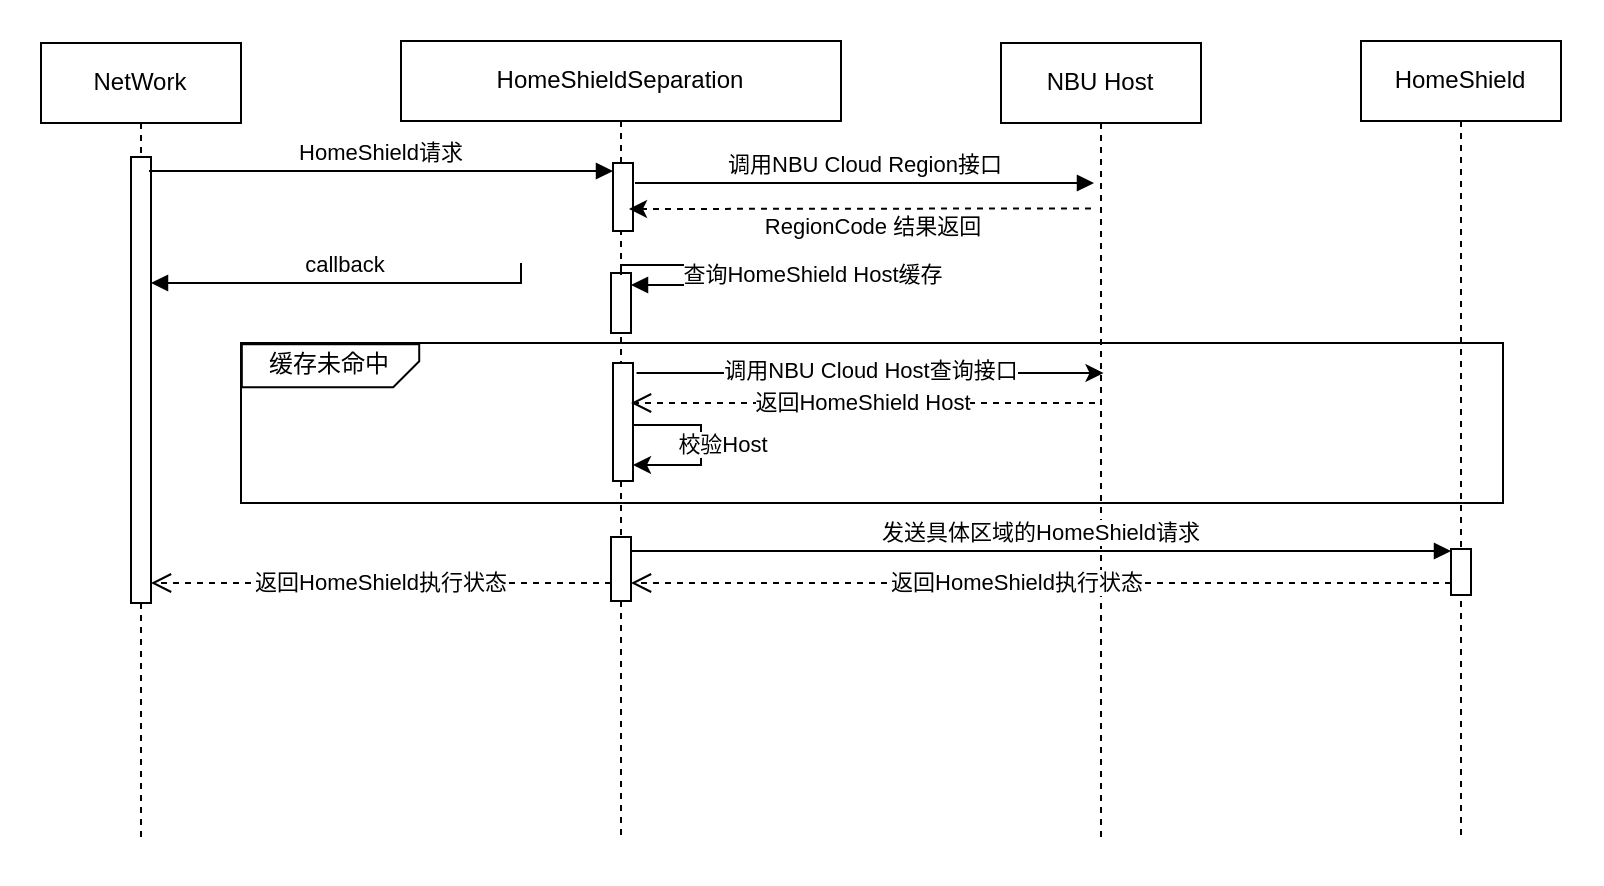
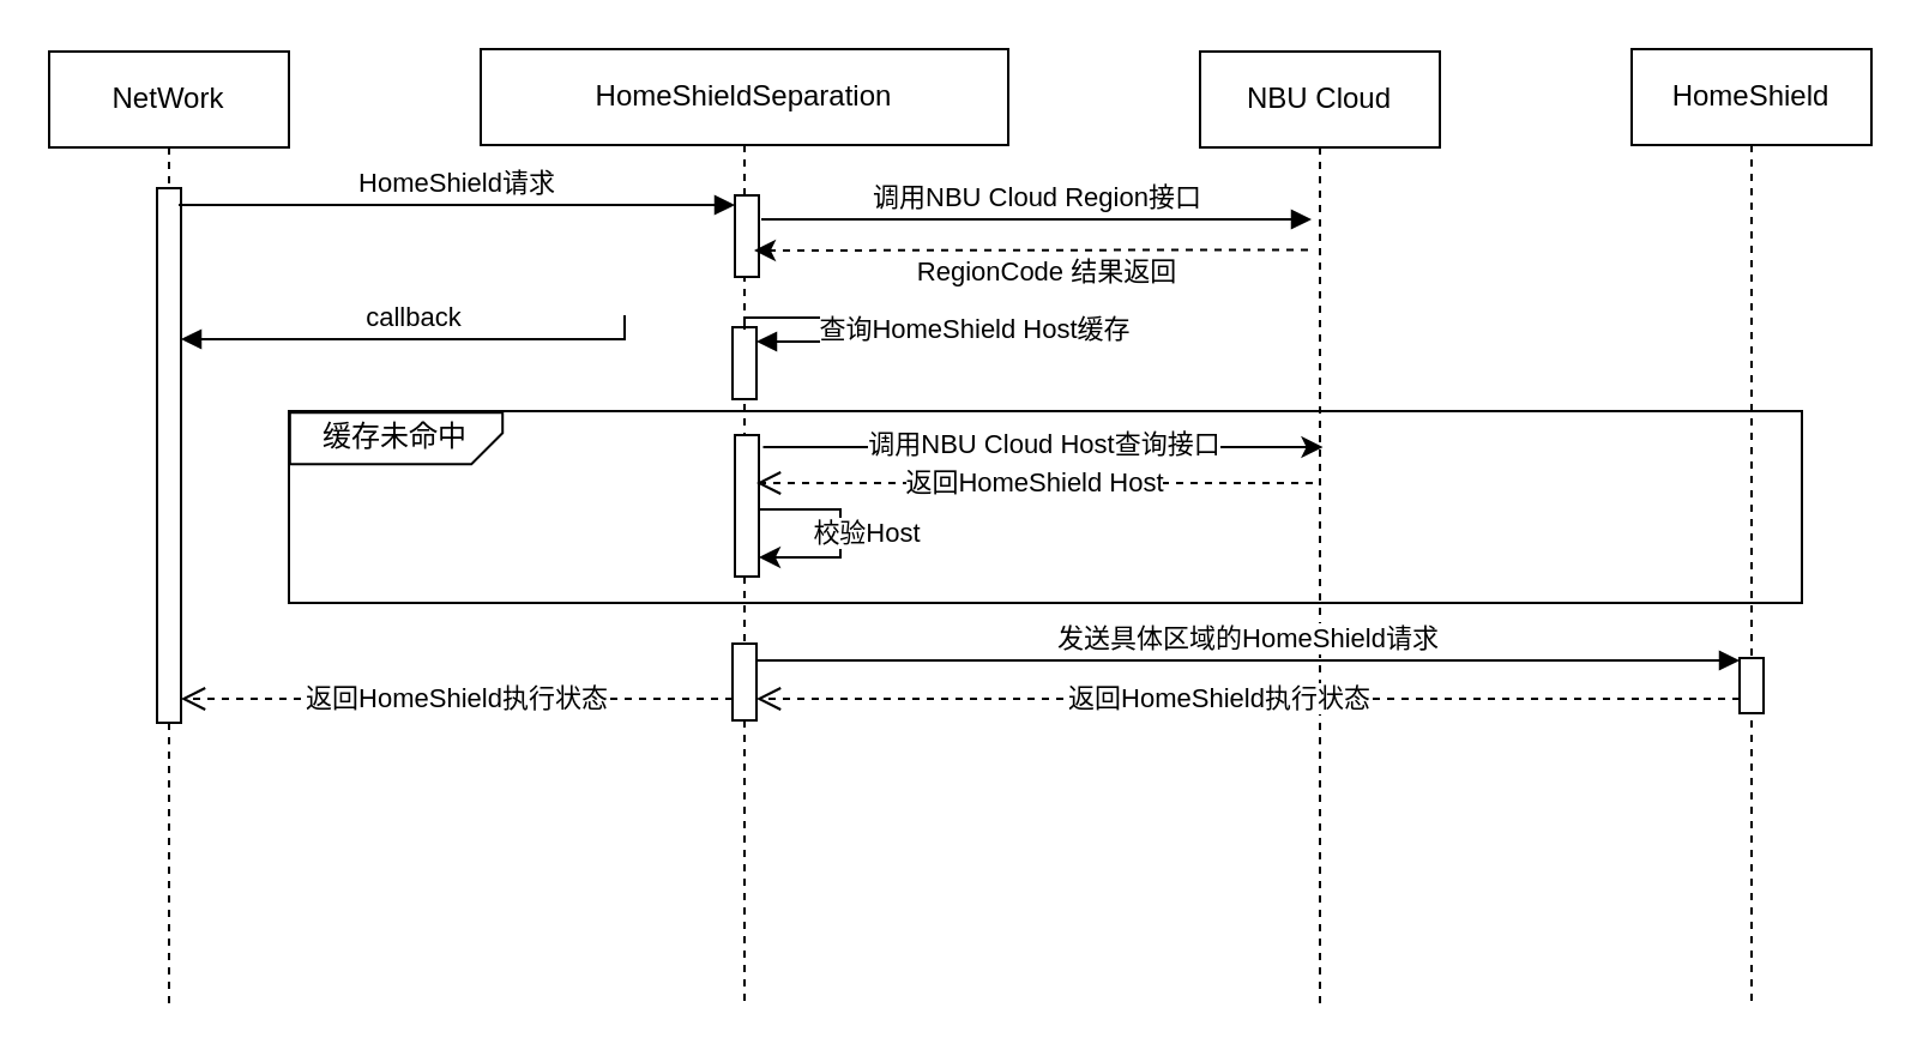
  <mxCell id="0" />
  <mxCell id="1" parent="0" />
  <mxCell id="2" value="" style="rounded=0;whiteSpace=wrap;html=1;fillColor=none;" parent="1" vertex="1"><mxGeometry x="120" y="171" width="631" height="80" as="geometry" /></mxCell>
  <mxCell id="3" value="NetWork" style="shape=umlLifeline;perimeter=lifelinePerimeter;whiteSpace=wrap;html=1;container=0;dropTarget=0;collapsible=0;recursiveResize=0;outlineConnect=0;portConstraint=eastwest;newEdgeStyle={&quot;edgeStyle&quot;:&quot;elbowEdgeStyle&quot;,&quot;elbow&quot;:&quot;vertical&quot;,&quot;curved&quot;:0,&quot;rounded&quot;:0};" parent="1" vertex="1"><mxGeometry x="20" y="21" width="100" height="400" as="geometry" /></mxCell>
  <mxCell id="4" value="" style="html=1;points=[];perimeter=orthogonalPerimeter;outlineConnect=0;targetShapes=umlLifeline;portConstraint=eastwest;newEdgeStyle={&quot;edgeStyle&quot;:&quot;elbowEdgeStyle&quot;,&quot;elbow&quot;:&quot;vertical&quot;,&quot;curved&quot;:0,&quot;rounded&quot;:0};" parent="3" vertex="1"><mxGeometry x="45" y="57" width="10" height="223" as="geometry" /></mxCell>
  <mxCell id="5" value="HomeShieldSeparation" style="shape=umlLifeline;perimeter=lifelinePerimeter;whiteSpace=wrap;html=1;container=0;dropTarget=0;collapsible=0;recursiveResize=0;outlineConnect=0;portConstraint=eastwest;newEdgeStyle={&quot;edgeStyle&quot;:&quot;elbowEdgeStyle&quot;,&quot;elbow&quot;:&quot;vertical&quot;,&quot;curved&quot;:0,&quot;rounded&quot;:0};" parent="1" vertex="1"><mxGeometry x="200" y="20" width="220" height="400" as="geometry" /></mxCell>
  <mxCell id="6" value="" style="html=1;points=[];perimeter=orthogonalPerimeter;outlineConnect=0;targetShapes=umlLifeline;portConstraint=eastwest;newEdgeStyle={&quot;edgeStyle&quot;:&quot;elbowEdgeStyle&quot;,&quot;elbow&quot;:&quot;vertical&quot;,&quot;curved&quot;:0,&quot;rounded&quot;:0};" vertex="1" parent="5"><mxGeometry x="105" y="116" width="10" height="30" as="geometry" /></mxCell>
  <mxCell id="7" value="" style="html=1;points=[];perimeter=orthogonalPerimeter;outlineConnect=0;targetShapes=umlLifeline;portConstraint=eastwest;newEdgeStyle={&quot;edgeStyle&quot;:&quot;elbowEdgeStyle&quot;,&quot;elbow&quot;:&quot;vertical&quot;,&quot;curved&quot;:0,&quot;rounded&quot;:0};" vertex="1" parent="5"><mxGeometry x="106" y="161" width="10" height="59" as="geometry" /></mxCell>
  <mxCell id="8" value="" style="html=1;points=[];perimeter=orthogonalPerimeter;outlineConnect=0;targetShapes=umlLifeline;portConstraint=eastwest;newEdgeStyle={&quot;edgeStyle&quot;:&quot;elbowEdgeStyle&quot;,&quot;elbow&quot;:&quot;vertical&quot;,&quot;curved&quot;:0,&quot;rounded&quot;:0};" vertex="1" parent="5"><mxGeometry x="106" y="61" width="10" height="34" as="geometry" /></mxCell>
  <mxCell id="9" value="" style="html=1;verticalAlign=bottom;endArrow=block;edgeStyle=orthogonalEdgeStyle;elbow=vertical;rounded=0;" edge="1" parent="5"><mxGeometry x="0.529" y="20" relative="1" as="geometry"><mxPoint x="110.0" y="117" as="sourcePoint" /><Array as="points"><mxPoint x="110" y="112" /><mxPoint x="145" y="112" /><mxPoint x="145" y="122" /></Array><mxPoint x="115" y="122" as="targetPoint" /><mxPoint as="offset" /></mxGeometry></mxCell>
  <mxCell id="10" value="查询HomeShield Host缓存" style="edgeLabel;html=1;align=center;verticalAlign=middle;resizable=0;points=[];" vertex="1" connectable="0" parent="9"><mxGeometry x="-0.149" y="-2" relative="1" as="geometry"><mxPoint x="66" y="2" as="offset" /></mxGeometry></mxCell>
  <mxCell id="11" value="" style="endArrow=classic;html=1;rounded=0;edgeStyle=orthogonalEdgeStyle;" edge="1" parent="5"><mxGeometry width="50" height="50" relative="1" as="geometry"><mxPoint x="116" y="192" as="sourcePoint" /><mxPoint x="116" y="212" as="targetPoint" /><Array as="points"><mxPoint x="150" y="192" /><mxPoint x="150" y="212" /></Array></mxGeometry></mxCell>
  <mxCell id="12" value="" style="html=1;points=[];perimeter=orthogonalPerimeter;outlineConnect=0;targetShapes=umlLifeline;portConstraint=eastwest;newEdgeStyle={&quot;edgeStyle&quot;:&quot;elbowEdgeStyle&quot;,&quot;elbow&quot;:&quot;vertical&quot;,&quot;curved&quot;:0,&quot;rounded&quot;:0};" vertex="1" parent="5"><mxGeometry x="105" y="248" width="10" height="32" as="geometry" /></mxCell>
  <mxCell id="13" value="" style="html=1;verticalAlign=bottom;endArrow=open;dashed=1;endSize=8;edgeStyle=elbowEdgeStyle;elbow=vertical;curved=0;rounded=0;" parent="1" edge="1"><mxGeometry x="-0.509" y="129" relative="1" as="geometry"><mxPoint x="315" y="201" as="targetPoint" /><Array as="points"><mxPoint x="410" y="201" /></Array><mxPoint x="547" y="201" as="sourcePoint" /><mxPoint as="offset" /></mxGeometry></mxCell>
  <mxCell id="14" value="返回HomeShield Host" style="edgeLabel;html=1;align=center;verticalAlign=middle;resizable=0;points=[];" vertex="1" connectable="0" parent="13"><mxGeometry x="0.139" y="2" relative="1" as="geometry"><mxPoint x="15" y="-3" as="offset" /></mxGeometry></mxCell>
  <mxCell id="15" value="callback" style="html=1;verticalAlign=bottom;endArrow=block;edgeStyle=elbowEdgeStyle;elbow=vertical;curved=0;rounded=0;" parent="1" target="4" edge="1"><mxGeometry relative="1" as="geometry"><mxPoint x="260" y="131" as="sourcePoint" /><Array as="points"><mxPoint x="170" y="141" /></Array><mxPoint x="80" y="141" as="targetPoint" /></mxGeometry></mxCell>
  <mxCell id="16" value="缓存未命中" style="shape=card;whiteSpace=wrap;html=1;rotation=90;flipH=1;size=13;horizontal=0;fillColor=none;" parent="1" vertex="1"><mxGeometry x="154" y="138" width="21.53" height="88.7" as="geometry" /></mxCell>
- <mxCell id="17" value="NBU Host" style="shape=umlLifeline;perimeter=lifelinePerimeter;whiteSpace=wrap;html=1;container=0;dropTarget=0;collapsible=0;recursiveResize=0;outlineConnect=0;portConstraint=eastwest;newEdgeStyle={&quot;edgeStyle&quot;:&quot;elbowEdgeStyle&quot;,&quot;elbow&quot;:&quot;vertical&quot;,&quot;curved&quot;:0,&quot;rounded&quot;:0};" parent="1" vertex="1"><mxGeometry x="500" y="21" width="100" height="400" as="geometry" /></mxCell>
+ <mxCell id="17" value="NBU Cloud" style="shape=umlLifeline;perimeter=lifelinePerimeter;whiteSpace=wrap;html=1;container=0;dropTarget=0;collapsible=0;recursiveResize=0;outlineConnect=0;portConstraint=eastwest;newEdgeStyle={&quot;edgeStyle&quot;:&quot;elbowEdgeStyle&quot;,&quot;elbow&quot;:&quot;vertical&quot;,&quot;curved&quot;:0,&quot;rounded&quot;:0};" parent="1" vertex="1"><mxGeometry x="500" y="21" width="100" height="400" as="geometry" /></mxCell>
  <mxCell id="18" value="调用NBU Cloud Region接口" style="html=1;verticalAlign=bottom;endArrow=block;edgeStyle=elbowEdgeStyle;elbow=vertical;curved=0;rounded=0;" edge="1" parent="1"><mxGeometry x="0.002" relative="1" as="geometry"><mxPoint x="317" y="91" as="sourcePoint" /><Array as="points"><mxPoint x="371" y="91" /></Array><mxPoint as="offset" /><mxPoint x="546.5" y="91" as="targetPoint" /></mxGeometry></mxCell>
  <mxCell id="19" value="" style="edgeStyle=elbowEdgeStyle;rounded=0;orthogonalLoop=1;jettySize=auto;html=1;elbow=vertical;curved=0;dashed=1;" edge="1" parent="1"><mxGeometry relative="1" as="geometry"><mxPoint x="545" y="103.714" as="sourcePoint" /><mxPoint x="314" y="103.997" as="targetPoint" /><Array as="points" /></mxGeometry></mxCell>
  <mxCell id="20" value="RegionCode 结果返回" style="edgeLabel;html=1;align=center;verticalAlign=middle;resizable=0;points=[];" vertex="1" connectable="0" parent="19"><mxGeometry x="-0.04" y="1" relative="1" as="geometry"><mxPoint x="1" y="7" as="offset" /></mxGeometry></mxCell>
  <mxCell id="21" value="" style="endArrow=classic;html=1;rounded=0;" edge="1" parent="1"><mxGeometry width="50" height="50" relative="1" as="geometry"><mxPoint x="317.75" y="186" as="sourcePoint" /><mxPoint x="551.25" y="186" as="targetPoint" /></mxGeometry></mxCell>
  <mxCell id="22" value="调用NBU Cloud Host查询接口" style="edgeLabel;html=1;align=center;verticalAlign=middle;resizable=0;points=[];" vertex="1" connectable="0" parent="21"><mxGeometry x="0.13" y="-1" relative="1" as="geometry"><mxPoint x="-15" y="-3" as="offset" /></mxGeometry></mxCell>
  <mxCell id="23" value="HomeShield" style="shape=umlLifeline;perimeter=lifelinePerimeter;whiteSpace=wrap;html=1;container=0;dropTarget=0;collapsible=0;recursiveResize=0;outlineConnect=0;portConstraint=eastwest;newEdgeStyle={&quot;edgeStyle&quot;:&quot;elbowEdgeStyle&quot;,&quot;elbow&quot;:&quot;vertical&quot;,&quot;curved&quot;:0,&quot;rounded&quot;:0};" vertex="1" parent="1"><mxGeometry x="680" y="20" width="100" height="400" as="geometry" /></mxCell>
  <mxCell id="24" value="" style="html=1;points=[];perimeter=orthogonalPerimeter;outlineConnect=0;targetShapes=umlLifeline;portConstraint=eastwest;newEdgeStyle={&quot;edgeStyle&quot;:&quot;elbowEdgeStyle&quot;,&quot;elbow&quot;:&quot;vertical&quot;,&quot;curved&quot;:0,&quot;rounded&quot;:0};" vertex="1" parent="23"><mxGeometry x="45" y="254" width="10" height="23" as="geometry" /></mxCell>
  <mxCell id="25" value="HomeShield请求" style="html=1;verticalAlign=bottom;endArrow=block;edgeStyle=elbowEdgeStyle;elbow=vertical;curved=0;rounded=0;exitX=0.5;exitY=0.024;exitDx=0;exitDy=0;exitPerimeter=0;" parent="1" target="8" edge="1"><mxGeometry x="0.002" relative="1" as="geometry"><mxPoint x="74" y="84.96" as="sourcePoint" /><Array as="points" /><mxPoint as="offset" /><mxPoint x="310" y="85" as="targetPoint" /></mxGeometry></mxCell>
  <mxCell id="26" value="校验Host" style="edgeLabel;html=1;align=center;verticalAlign=middle;resizable=0;points=[];" vertex="1" connectable="0" parent="1"><mxGeometry x="360.005" y="221" as="geometry" /></mxCell>
  <mxCell id="27" value="发送具体区域的HomeShield请求" style="html=1;verticalAlign=bottom;endArrow=block;edgeStyle=elbowEdgeStyle;elbow=vertical;curved=0;rounded=0;" edge="1" parent="1" source="12"><mxGeometry x="0.001" relative="1" as="geometry"><mxPoint x="320" y="275" as="sourcePoint" /><Array as="points" /><mxPoint as="offset" /><mxPoint x="725" y="275" as="targetPoint" /></mxGeometry></mxCell>
  <mxCell id="28" value="" style="html=1;verticalAlign=bottom;endArrow=open;dashed=1;endSize=8;edgeStyle=elbowEdgeStyle;elbow=vertical;curved=0;rounded=0;" edge="1" parent="1" source="24" target="12"><mxGeometry x="-0.509" y="129" relative="1" as="geometry"><mxPoint x="320" y="291" as="targetPoint" /><Array as="points"><mxPoint x="415" y="291" /></Array><mxPoint x="552" y="291" as="sourcePoint" /><mxPoint as="offset" /></mxGeometry></mxCell>
  <mxCell id="29" value="返回HomeShield执行状态" style="edgeLabel;html=1;align=center;verticalAlign=middle;resizable=0;points=[];" vertex="1" connectable="0" parent="28"><mxGeometry x="0.139" y="2" relative="1" as="geometry"><mxPoint x="15" y="-3" as="offset" /></mxGeometry></mxCell>
  <mxCell id="30" value="" style="html=1;verticalAlign=bottom;endArrow=open;dashed=1;endSize=8;edgeStyle=elbowEdgeStyle;elbow=vertical;curved=0;rounded=0;" edge="1" parent="1" source="12" target="4"><mxGeometry x="-0.509" y="129" relative="1" as="geometry"><mxPoint x="80" y="291" as="targetPoint" /><Array as="points"><mxPoint x="180" y="291" /></Array><mxPoint x="300" y="291" as="sourcePoint" /><mxPoint as="offset" /></mxGeometry></mxCell>
  <mxCell id="31" value="返回HomeShield执行状态" style="edgeLabel;html=1;align=center;verticalAlign=middle;resizable=0;points=[];" vertex="1" connectable="0" parent="30"><mxGeometry x="0.139" y="2" relative="1" as="geometry"><mxPoint x="15" y="-3" as="offset" /></mxGeometry></mxCell>
